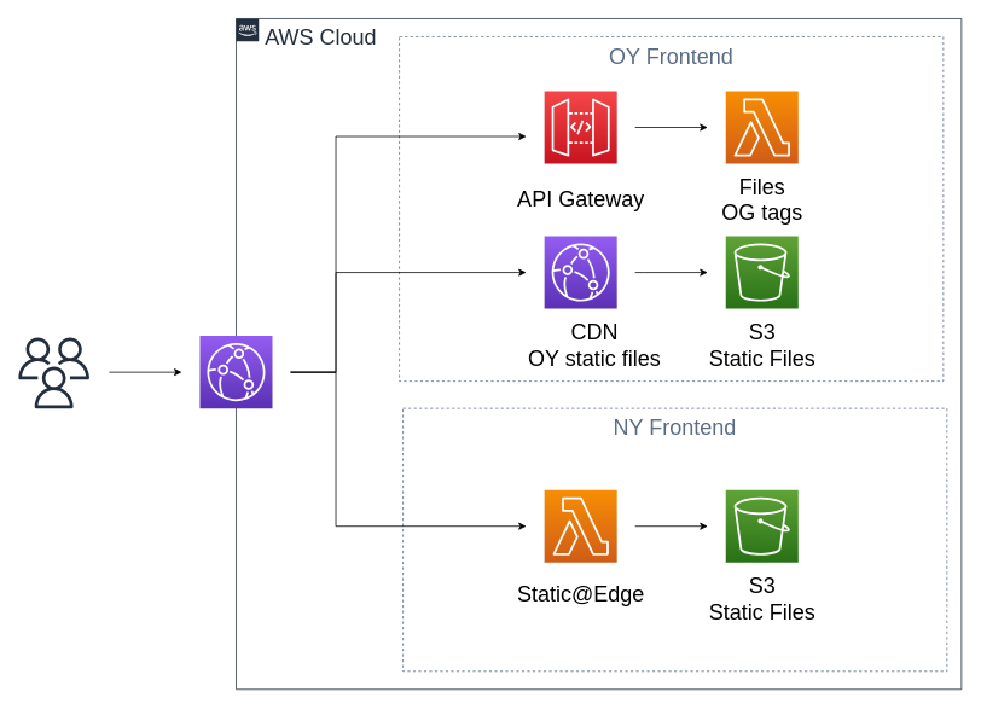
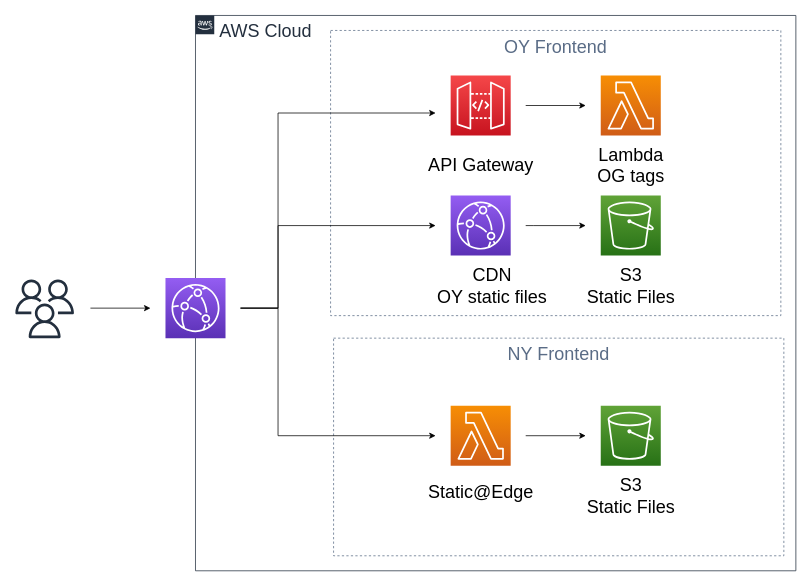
  <mxCell id="0" />
  <mxCell id="1" parent="0" />
  <mxCell id="2" value="NY Frontend" style="fillColor=none;strokeColor=#5A6C86;dashed=1;verticalAlign=top;fontStyle=0;fontColor=#5A6C86;fontSize=24;" parent="1" vertex="1"><mxGeometry x="444" y="450" width="600" height="290" as="geometry" /></mxCell>
  <mxCell id="3" value="OY Frontend" style="fillColor=none;strokeColor=#5A6C86;dashed=1;verticalAlign=top;fontStyle=0;fontColor=#5A6C86;fontSize=24;" parent="1" vertex="1"><mxGeometry x="440" y="40" width="600" height="380" as="geometry" /></mxCell>
  <mxCell id="4" value="&lt;font style=&quot;font-size: 24px&quot;&gt;AWS Cloud&lt;/font&gt;" style="points=[[0,0],[0.25,0],[0.5,0],[0.75,0],[1,0],[1,0.25],[1,0.5],[1,0.75],[1,1],[0.75,1],[0.5,1],[0.25,1],[0,1],[0,0.75],[0,0.5],[0,0.25]];outlineConnect=0;gradientColor=none;html=1;whiteSpace=wrap;fontSize=12;fontStyle=0;shape=mxgraph.aws4.group;grIcon=mxgraph.aws4.group_aws_cloud_alt;strokeColor=#232F3E;fillColor=none;verticalAlign=top;align=left;spacingLeft=30;fontColor=#232F3E;dashed=0;" parent="1" vertex="1"><mxGeometry x="260" y="20" width="800" height="740" as="geometry" /></mxCell>
  <mxCell id="5" style="edgeStyle=orthogonalEdgeStyle;rounded=0;orthogonalLoop=1;jettySize=auto;html=1;" parent="1" edge="1"><mxGeometry relative="1" as="geometry"><mxPoint x="320" y="410" as="sourcePoint" /><mxPoint x="580" y="300" as="targetPoint" /><Array as="points"><mxPoint x="320" y="410" /><mxPoint x="370" y="410" /><mxPoint x="370" y="300" /></Array></mxGeometry></mxCell>
  <mxCell id="6" style="edgeStyle=orthogonalEdgeStyle;rounded=0;orthogonalLoop=1;jettySize=auto;html=1;" parent="1" edge="1"><mxGeometry relative="1" as="geometry"><mxPoint x="320" y="410" as="sourcePoint" /><mxPoint x="580" y="150" as="targetPoint" /><Array as="points"><mxPoint x="370" y="410" /><mxPoint x="370" y="150" /></Array></mxGeometry></mxCell>
  <mxCell id="7" style="edgeStyle=orthogonalEdgeStyle;rounded=0;orthogonalLoop=1;jettySize=auto;html=1;" parent="1" edge="1"><mxGeometry relative="1" as="geometry"><mxPoint x="320" y="410" as="sourcePoint" /><mxPoint x="580" y="580" as="targetPoint" /><Array as="points"><mxPoint x="320" y="410" /><mxPoint x="370" y="410" /><mxPoint x="370" y="580" /></Array></mxGeometry></mxCell>
  <mxCell id="8" value="" style="points=[[0,0,0],[0.25,0,0],[0.5,0,0],[0.75,0,0],[1,0,0],[0,1,0],[0.25,1,0],[0.5,1,0],[0.75,1,0],[1,1,0],[0,0.25,0],[0,0.5,0],[0,0.75,0],[1,0.25,0],[1,0.5,0],[1,0.75,0]];outlineConnect=0;fontColor=#232F3E;gradientColor=#945DF2;gradientDirection=north;fillColor=#5A30B5;strokeColor=#ffffff;dashed=0;verticalLabelPosition=bottom;verticalAlign=top;align=center;html=1;fontSize=12;fontStyle=0;aspect=fixed;shape=mxgraph.aws4.resourceIcon;resIcon=mxgraph.aws4.cloudfront;" parent="1" vertex="1"><mxGeometry x="220" y="370" width="80" height="80" as="geometry" /></mxCell>
  <mxCell id="9" style="edgeStyle=orthogonalEdgeStyle;rounded=0;orthogonalLoop=1;jettySize=auto;html=1;" parent="1" edge="1"><mxGeometry relative="1" as="geometry"><mxPoint x="700" y="300" as="sourcePoint" /><mxPoint x="780" y="300" as="targetPoint" /><Array as="points"><mxPoint x="710" y="300" /><mxPoint x="710" y="300" /></Array></mxGeometry></mxCell>
  <mxCell id="10" value="" style="points=[[0,0,0],[0.25,0,0],[0.5,0,0],[0.75,0,0],[1,0,0],[0,1,0],[0.25,1,0],[0.5,1,0],[0.75,1,0],[1,1,0],[0,0.25,0],[0,0.5,0],[0,0.75,0],[1,0.25,0],[1,0.5,0],[1,0.75,0]];outlineConnect=0;fontColor=#232F3E;gradientColor=#945DF2;gradientDirection=north;fillColor=#5A30B5;strokeColor=#ffffff;dashed=0;verticalLabelPosition=bottom;verticalAlign=top;align=center;html=1;fontSize=12;fontStyle=0;aspect=fixed;shape=mxgraph.aws4.resourceIcon;resIcon=mxgraph.aws4.cloudfront;" parent="1" vertex="1"><mxGeometry x="600" y="260" width="80" height="80" as="geometry" /></mxCell>
  <mxCell id="11" style="edgeStyle=orthogonalEdgeStyle;rounded=0;orthogonalLoop=1;jettySize=auto;html=1;exitX=0.5;exitY=1;exitDx=0;exitDy=0;" parent="1" source="4" target="4" edge="1"><mxGeometry relative="1" as="geometry" /></mxCell>
  <mxCell id="12" value="" style="points=[[0,0,0],[0.25,0,0],[0.5,0,0],[0.75,0,0],[1,0,0],[0,1,0],[0.25,1,0],[0.5,1,0],[0.75,1,0],[1,1,0],[0,0.25,0],[0,0.5,0],[0,0.75,0],[1,0.25,0],[1,0.5,0],[1,0.75,0]];outlineConnect=0;fontColor=#232F3E;gradientColor=#60A337;gradientDirection=north;fillColor=#277116;strokeColor=#ffffff;dashed=0;verticalLabelPosition=bottom;verticalAlign=top;align=center;html=1;fontSize=12;fontStyle=0;aspect=fixed;shape=mxgraph.aws4.resourceIcon;resIcon=mxgraph.aws4.s3;" parent="1" vertex="1"><mxGeometry x="800" y="260" width="80" height="80" as="geometry" /></mxCell>
  <mxCell id="13" style="edgeStyle=orthogonalEdgeStyle;rounded=0;orthogonalLoop=1;jettySize=auto;html=1;" parent="1" edge="1"><mxGeometry relative="1" as="geometry"><mxPoint x="700" y="140" as="sourcePoint" /><mxPoint x="780" y="140" as="targetPoint" /></mxGeometry></mxCell>
  <mxCell id="14" value="" style="points=[[0,0,0],[0.25,0,0],[0.5,0,0],[0.75,0,0],[1,0,0],[0,1,0],[0.25,1,0],[0.5,1,0],[0.75,1,0],[1,1,0],[0,0.25,0],[0,0.5,0],[0,0.75,0],[1,0.25,0],[1,0.5,0],[1,0.75,0]];outlineConnect=0;fontColor=#232F3E;gradientColor=#F54749;gradientDirection=north;fillColor=#C7131F;strokeColor=#ffffff;dashed=0;verticalLabelPosition=bottom;verticalAlign=top;align=center;html=1;fontSize=12;fontStyle=0;aspect=fixed;shape=mxgraph.aws4.resourceIcon;resIcon=mxgraph.aws4.api_gateway;" parent="1" vertex="1"><mxGeometry x="600" y="100" width="80" height="80" as="geometry" /></mxCell>
  <mxCell id="15" value="" style="points=[[0,0,0],[0.25,0,0],[0.5,0,0],[0.75,0,0],[1,0,0],[0,1,0],[0.25,1,0],[0.5,1,0],[0.75,1,0],[1,1,0],[0,0.25,0],[0,0.5,0],[0,0.75,0],[1,0.25,0],[1,0.5,0],[1,0.75,0]];outlineConnect=0;fontColor=#232F3E;gradientColor=#F78E04;gradientDirection=north;fillColor=#D05C17;strokeColor=#ffffff;dashed=0;verticalLabelPosition=bottom;verticalAlign=top;align=center;html=1;fontSize=12;fontStyle=0;aspect=fixed;shape=mxgraph.aws4.resourceIcon;resIcon=mxgraph.aws4.lambda;" parent="1" vertex="1"><mxGeometry x="800" y="100" width="80" height="80" as="geometry" /></mxCell>
  <mxCell id="16" value="&lt;font style=&quot;font-size: 24px&quot;&gt;API Gateway&lt;/font&gt;" style="text;html=1;resizable=0;autosize=1;align=center;verticalAlign=middle;points=[];fillColor=none;strokeColor=none;rounded=0;" parent="1" vertex="1"><mxGeometry x="560" y="210" width="160" height="20" as="geometry" /></mxCell>
- <mxCell id="17" value="&lt;font style=&quot;font-size: 24px&quot;&gt;Files&lt;br&gt;OG tags&lt;br&gt;&lt;/font&gt;" style="text;html=1;resizable=0;autosize=1;align=center;verticalAlign=middle;points=[];fillColor=none;strokeColor=none;rounded=0;" parent="1" vertex="1"><mxGeometry x="790" y="200" width="100" height="40" as="geometry" /></mxCell>
+ <mxCell id="17" value="&lt;font style=&quot;font-size: 24px&quot;&gt;Lambda&lt;br&gt;OG tags&lt;br&gt;&lt;/font&gt;" style="text;html=1;resizable=0;autosize=1;align=center;verticalAlign=middle;points=[];fillColor=none;strokeColor=none;rounded=0;" parent="1" vertex="1"><mxGeometry x="790" y="200" width="100" height="40" as="geometry" /></mxCell>
  <mxCell id="18" value="&lt;font style=&quot;font-size: 24px&quot;&gt;S3&lt;br&gt;Static Files&lt;br&gt;&lt;/font&gt;" style="text;html=1;resizable=0;autosize=1;align=center;verticalAlign=middle;points=[];fillColor=none;strokeColor=none;rounded=0;" parent="1" vertex="1"><mxGeometry x="775" y="360" width="130" height="40" as="geometry" /></mxCell>
  <mxCell id="19" value="&lt;font style=&quot;font-size: 24px&quot;&gt;CDN&lt;br&gt;OY static files&lt;br&gt;&lt;/font&gt;" style="text;html=1;resizable=0;autosize=1;align=center;verticalAlign=middle;points=[];fillColor=none;strokeColor=none;rounded=0;" parent="1" vertex="1"><mxGeometry x="575" y="360" width="160" height="40" as="geometry" /></mxCell>
  <mxCell id="20" value="" style="points=[[0,0,0],[0.25,0,0],[0.5,0,0],[0.75,0,0],[1,0,0],[0,1,0],[0.25,1,0],[0.5,1,0],[0.75,1,0],[1,1,0],[0,0.25,0],[0,0.5,0],[0,0.75,0],[1,0.25,0],[1,0.5,0],[1,0.75,0]];outlineConnect=0;fontColor=#232F3E;gradientColor=#60A337;gradientDirection=north;fillColor=#277116;strokeColor=#ffffff;dashed=0;verticalLabelPosition=bottom;verticalAlign=top;align=center;html=1;fontSize=12;fontStyle=0;aspect=fixed;shape=mxgraph.aws4.resourceIcon;resIcon=mxgraph.aws4.s3;" parent="1" vertex="1"><mxGeometry x="800" y="540" width="80" height="80" as="geometry" /></mxCell>
  <mxCell id="21" style="edgeStyle=orthogonalEdgeStyle;rounded=0;orthogonalLoop=1;jettySize=auto;html=1;" parent="1" edge="1"><mxGeometry relative="1" as="geometry"><mxPoint x="700" y="580" as="sourcePoint" /><mxPoint x="780" y="580" as="targetPoint" /></mxGeometry></mxCell>
  <mxCell id="22" value="" style="points=[[0,0,0],[0.25,0,0],[0.5,0,0],[0.75,0,0],[1,0,0],[0,1,0],[0.25,1,0],[0.5,1,0],[0.75,1,0],[1,1,0],[0,0.25,0],[0,0.5,0],[0,0.75,0],[1,0.25,0],[1,0.5,0],[1,0.75,0]];outlineConnect=0;fontColor=#232F3E;gradientColor=#F78E04;gradientDirection=north;fillColor=#D05C17;strokeColor=#ffffff;dashed=0;verticalLabelPosition=bottom;verticalAlign=top;align=center;html=1;fontSize=12;fontStyle=0;aspect=fixed;shape=mxgraph.aws4.resourceIcon;resIcon=mxgraph.aws4.lambda;" parent="1" vertex="1"><mxGeometry x="600" y="540" width="80" height="80" as="geometry" /></mxCell>
  <mxCell id="23" value="&lt;font style=&quot;font-size: 24px&quot;&gt;Static@Edge&lt;br&gt;&lt;br&gt;&lt;/font&gt;" style="text;html=1;resizable=0;autosize=1;align=center;verticalAlign=middle;points=[];fillColor=none;strokeColor=none;rounded=0;" parent="1" vertex="1"><mxGeometry x="550" y="650" width="180" height="40" as="geometry" /></mxCell>
  <mxCell id="24" value="&lt;font style=&quot;font-size: 24px&quot;&gt;S3&lt;br&gt;Static Files&lt;br&gt;&lt;/font&gt;" style="text;html=1;resizable=0;autosize=1;align=center;verticalAlign=middle;points=[];fillColor=none;strokeColor=none;rounded=0;" parent="1" vertex="1"><mxGeometry x="775" y="640" width="130" height="40" as="geometry" /></mxCell>
  <mxCell id="25" style="edgeStyle=orthogonalEdgeStyle;rounded=0;jumpStyle=arc;orthogonalLoop=1;jettySize=auto;html=1;fontSize=24;" parent="1" edge="1"><mxGeometry relative="1" as="geometry"><mxPoint x="120" y="410" as="sourcePoint" /><mxPoint x="200" y="410" as="targetPoint" /></mxGeometry></mxCell>
  <mxCell id="26" value="" style="outlineConnect=0;fontColor=#232F3E;gradientColor=none;fillColor=#232F3E;strokeColor=none;dashed=0;verticalLabelPosition=bottom;verticalAlign=top;align=center;html=1;fontSize=12;fontStyle=0;aspect=fixed;pointerEvents=1;shape=mxgraph.aws4.users;" parent="1" vertex="1"><mxGeometry x="20" y="372" width="78" height="78" as="geometry" /></mxCell>
